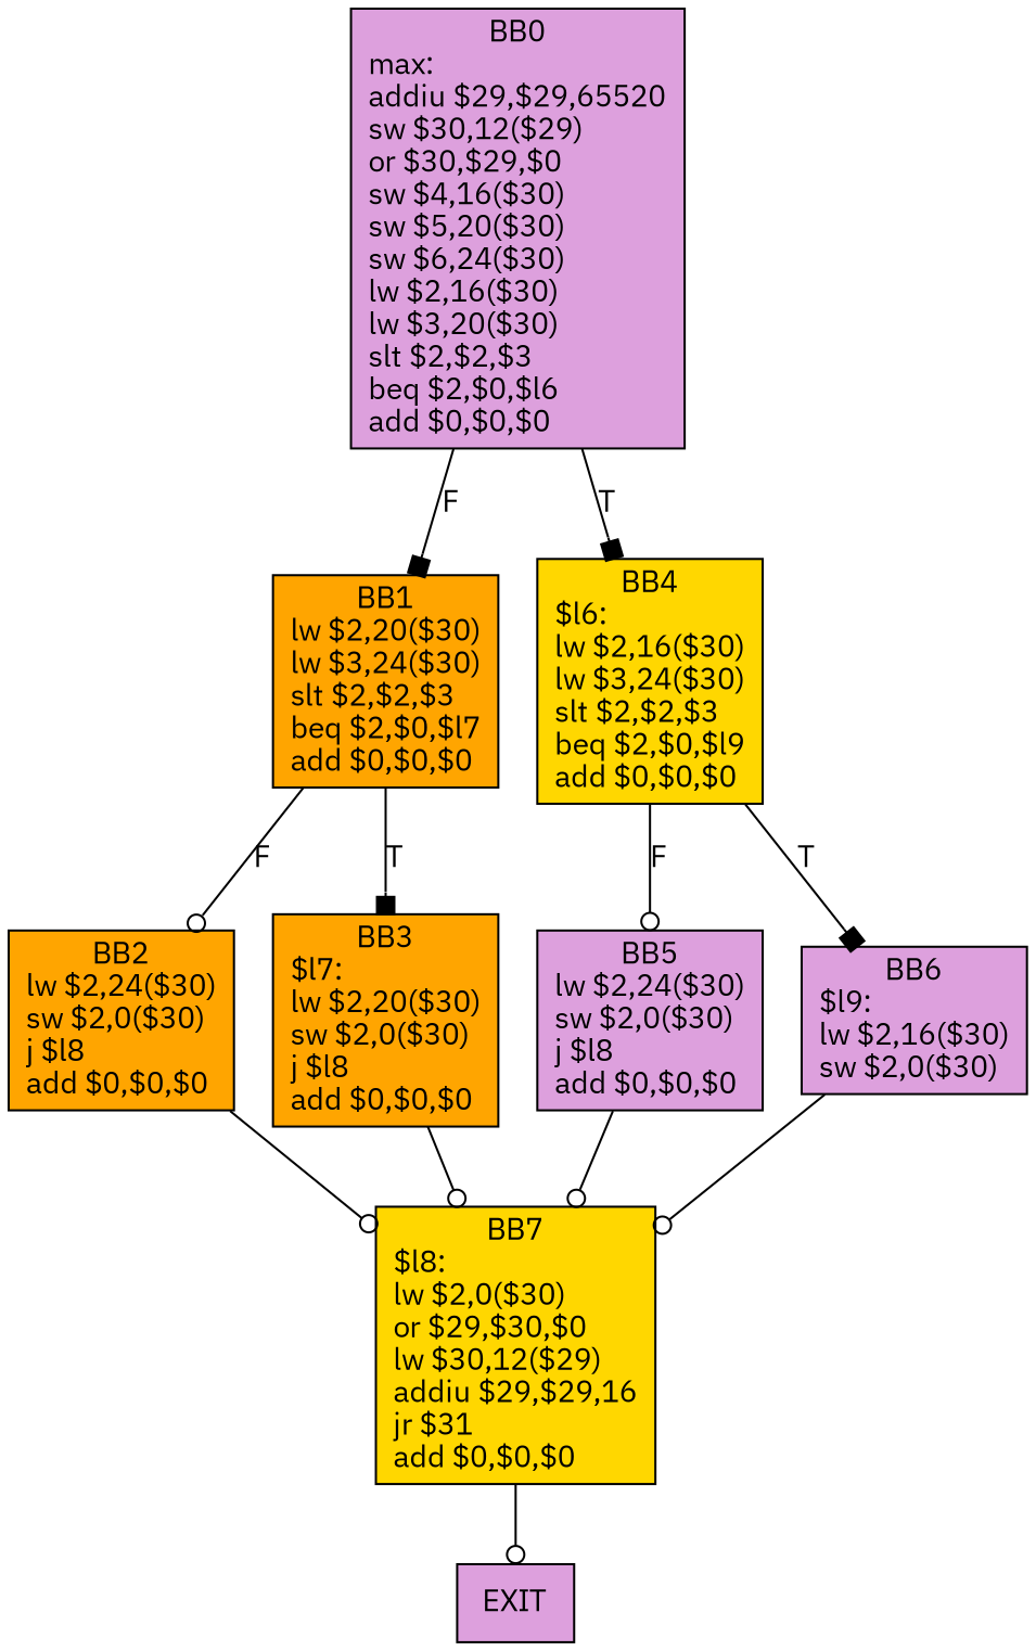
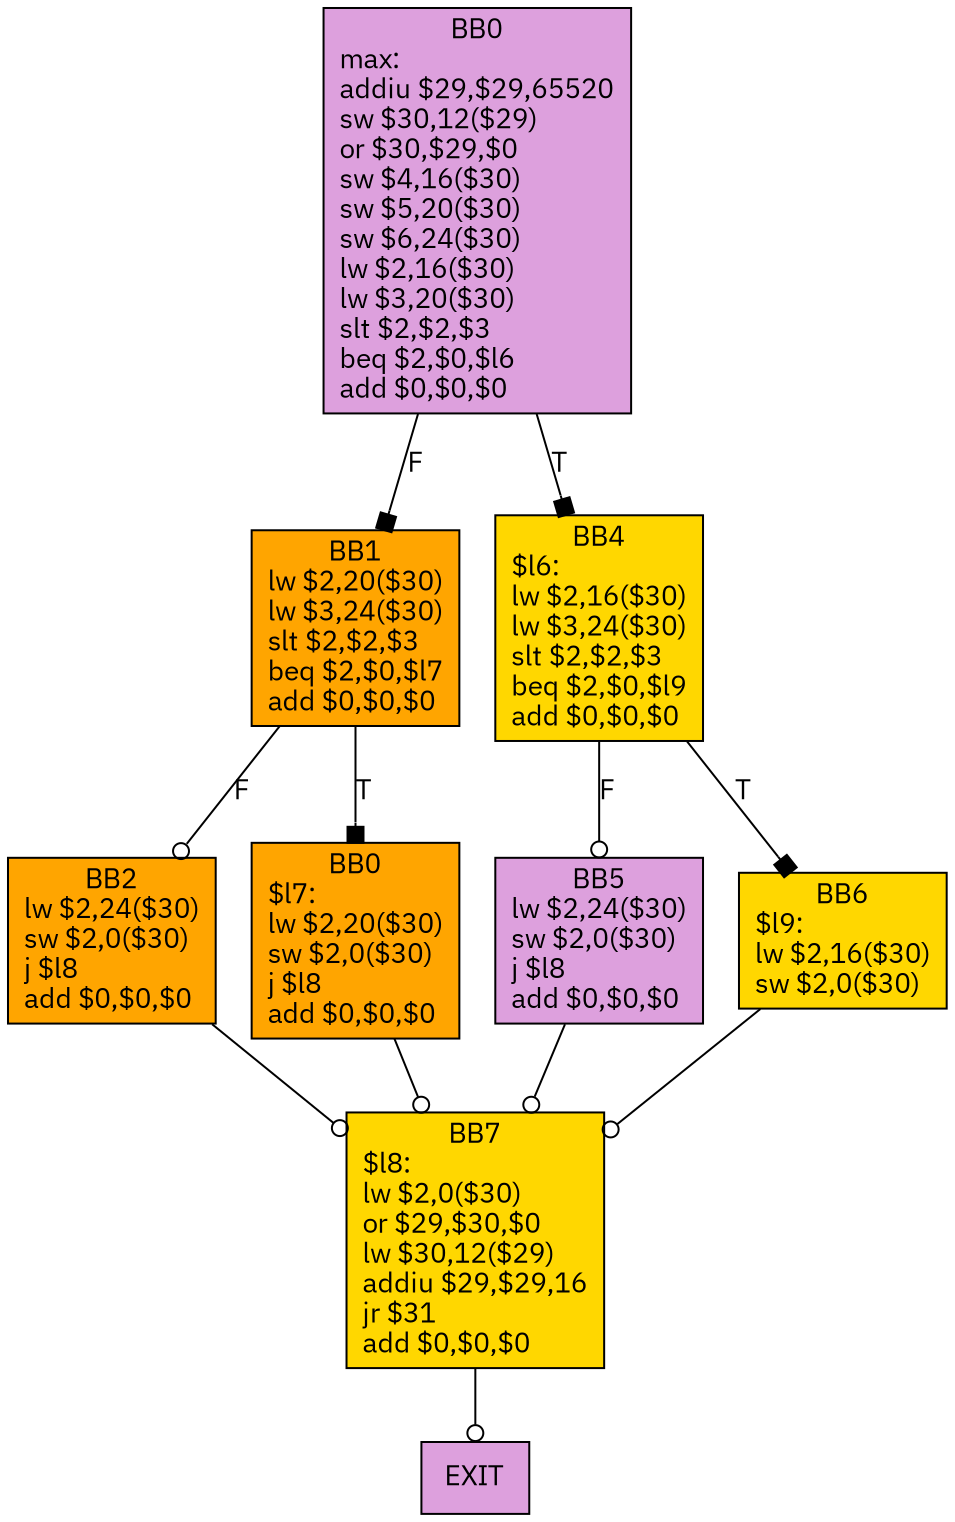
  digraph {
    fontname="IBM Plex Sans"
    node [fillcolor=plum fontname="IBM Plex Sans" shape=box style=filled]
    edge [arrowhead=odot fontname="IBM Plex Sans" style=filled]
    n1 [label="BB0\nmax:\laddiu $29,$29,65520\lsw $30,12($29)\lor $30,$29,$0\lsw $4,16($30)\lsw $5,20($30)\lsw $6,24($30)\llw $2,16($30)\llw $3,20($30)\lslt $2,$2,$3\lbeq $2,$0,$l6\ladd $0,$0,$0\l"]
    n2 [fillcolor=orange label="BB1\nlw $2,20($30)\llw $3,24($30)\lslt $2,$2,$3\lbeq $2,$0,$l7\ladd $0,$0,$0\l"]
    n3 [fillcolor=gold label="BB4\n$l6:\llw $2,16($30)\llw $3,24($30)\lslt $2,$2,$3\lbeq $2,$0,$l9\ladd $0,$0,$0\l"]
    n4 [fillcolor=orange label="BB2\nlw $2,24($30)\lsw $2,0($30)\lj $l8\ladd $0,$0,$0\l"]
-   n5 [fillcolor=orange label="BB3\n$l7:\llw $2,20($30)\lsw $2,0($30)\lj $l8\ladd $0,$0,$0\l"]
+   n5 [fillcolor=orange label="BB0\n$l7:\llw $2,20($30)\lsw $2,0($30)\lj $l8\ladd $0,$0,$0\l"]
    n6 [label="BB5\nlw $2,24($30)\lsw $2,0($30)\lj $l8\ladd $0,$0,$0\l"]
-   n7 [label="BB6\n$l9:\llw $2,16($30)\lsw $2,0($30)\l"]
+   n7 [fillcolor=gold label="BB6\n$l9:\llw $2,16($30)\lsw $2,0($30)\l"]
    n8 [fillcolor=gold label="BB7\n$l8:\llw $2,0($30)\lor $29,$30,$0\llw $30,12($29)\laddiu $29,$29,16\ljr $31\ladd $0,$0,$0\l"]
    EXIT
    n1 -> n2 [arrowhead=box label=F]
    n1 -> n3 [arrowhead=box label=T]
    n2 -> n4 [label=F]
    n2 -> n5 [arrowhead=box label=T]
    n3 -> n6 [label=F]
    n3 -> n7 [arrowhead=box label=T]
    n4 -> n8
    n5 -> n8
    n6 -> n8
    n7 -> n8
    n8 -> EXIT
  }
